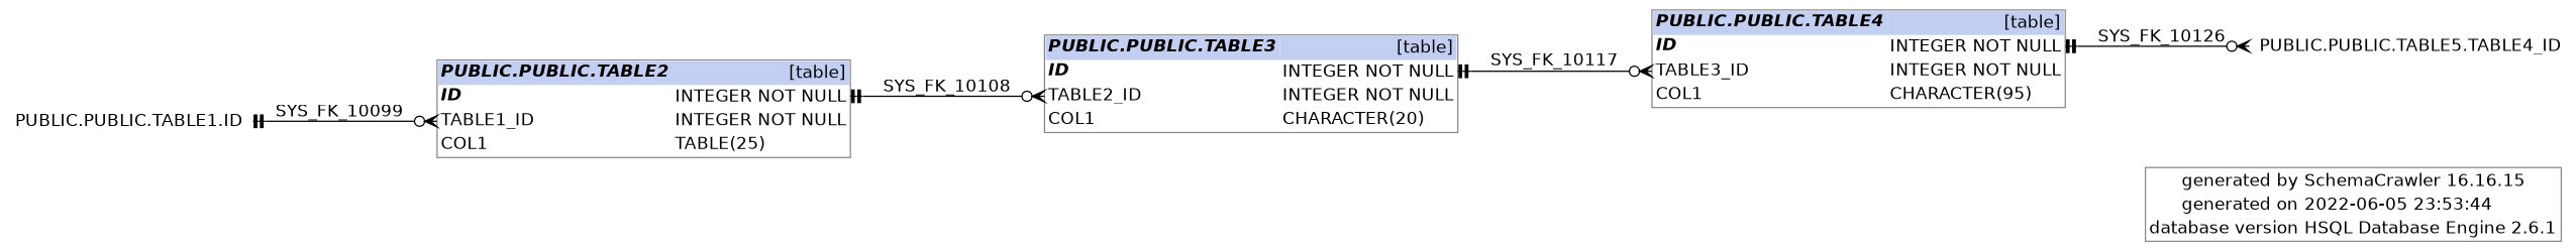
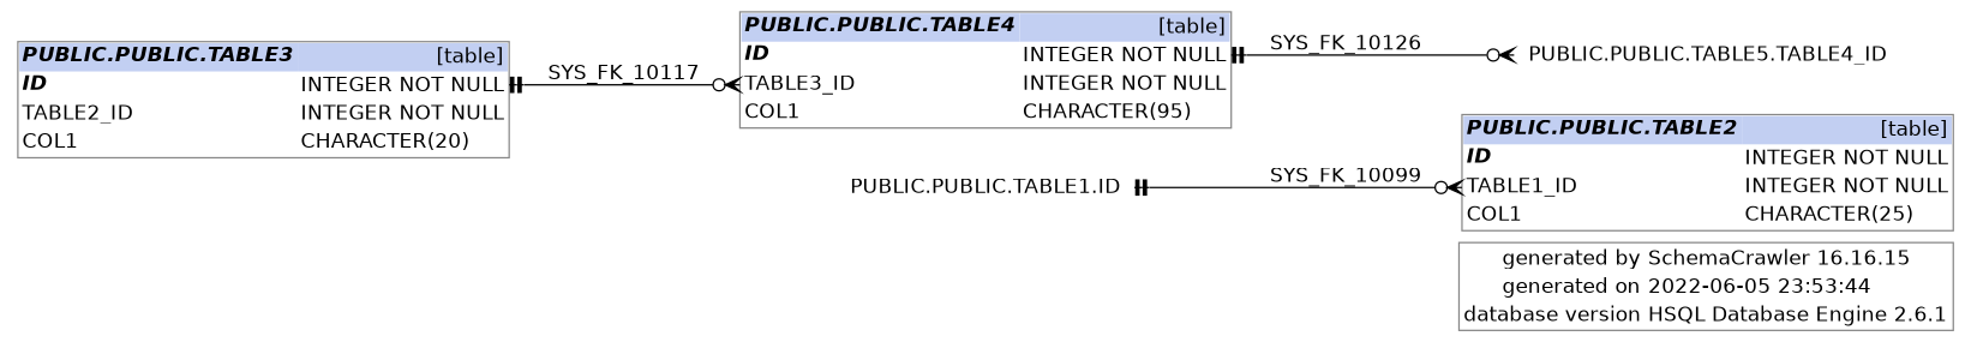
  digraph {
    fontname=Helvetica
    label=<       <table border="1" cellborder="0" cellspacing="0" color="#888888"> 	<tr> 		<td align='right'>generated by</td> 		<td align='left'>SchemaCrawler 16.16.15</td> 	</tr> 	<tr> 		<td align='right'>generated on</td> 		<td align='left'>2022-06-05 23:53:44</td> 	</tr> 	<tr> 		<td align='right'>database version</td> 		<td align='left'>HSQL Database Engine 2.6.1</td> 	</tr>       </table>     >
    labeljust=r
    rankdir=RL
    node [fontname=Helvetica shape=none]
    edge [arrowhead=teetee arrowtail=crowodot dir=both fontname=Helvetica style=solid]
-   n1 [label=<       <table border="1" cellborder="0" cellspacing="0" color="#888888"> 	<tr> 		<td colspan='2' bgcolor='#C2CFF2' align='left'><b><i>PUBLIC.PUBLIC.TABLE2</i></b></td> 		<td bgcolor='#C2CFF2' align='right'>[table]</td> 	</tr> 	<tr> 		<td port='id_46603bf8.start' align='left'><b><i>ID</i></b></td> 		<td align='left'> </td> 		<td port='id_46603bf8.end' align='left'>INTEGER NOT NULL</td> 	</tr> 	<tr> 		<td port='table1_id_75f0a374.start' align='left'>TABLE1_ID</td> 		<td align='left'> </td> 		<td port='table1_id_75f0a374.end' align='left'>INTEGER NOT NULL</td> 	</tr> 	<tr> 		<td port='col1_467fd9ae.start' align='left'>COL1</td> 		<td align='left'> </td> 		<td port='col1_467fd9ae.end' align='left'>TABLE(25)</td> 	</tr>       </table>     >]
+   n1 [label=<       <table border="1" cellborder="0" cellspacing="0" color="#888888"> 	<tr> 		<td colspan='2' bgcolor='#C2CFF2' align='left'><b><i>PUBLIC.PUBLIC.TABLE2</i></b></td> 		<td bgcolor='#C2CFF2' align='right'>[table]</td> 	</tr> 	<tr> 		<td port='id_46603bf8.start' align='left'><b><i>ID</i></b></td> 		<td align='left'> </td> 		<td port='id_46603bf8.end' align='left'>INTEGER NOT NULL</td> 	</tr> 	<tr> 		<td port='table1_id_75f0a374.start' align='left'>TABLE1_ID</td> 		<td align='left'> </td> 		<td port='table1_id_75f0a374.end' align='left'>INTEGER NOT NULL</td> 	</tr> 	<tr> 		<td port='col1_467fd9ae.start' align='left'>COL1</td> 		<td align='left'> </td> 		<td port='col1_467fd9ae.end' align='left'>CHARACTER(25)</td> 	</tr>       </table>     >]
    n2 [label=<PUBLIC.PUBLIC.TABLE1.ID>]
    n3 [label=<       <table border="1" cellborder="0" cellspacing="0" color="#888888"> 	<tr> 		<td colspan='2' bgcolor='#C2CFF2' align='left'><b><i>PUBLIC.PUBLIC.TABLE3</i></b></td> 		<td bgcolor='#C2CFF2' align='right'>[table]</td> 	</tr> 	<tr> 		<td port='id_46603c17.start' align='left'><b><i>ID</i></b></td> 		<td align='left'> </td> 		<td port='id_46603c17.end' align='left'>INTEGER NOT NULL</td> 	</tr> 	<tr> 		<td port='table2_id_75f117f2.start' align='left'>TABLE2_ID</td> 		<td align='left'> </td> 		<td port='table2_id_75f117f2.end' align='left'>INTEGER NOT NULL</td> 	</tr> 	<tr> 		<td port='col1_467fd9cd.start' align='left'>COL1</td> 		<td align='left'> </td> 		<td port='col1_467fd9cd.end' align='left'>CHARACTER(20)</td> 	</tr>       </table>     >]
    n4 [label=<       <table border="1" cellborder="0" cellspacing="0" color="#888888"> 	<tr> 		<td colspan='2' bgcolor='#C2CFF2' align='left'><b><i>PUBLIC.PUBLIC.TABLE4</i></b></td> 		<td bgcolor='#C2CFF2' align='right'>[table]</td> 	</tr> 	<tr> 		<td port='id_46603c36.start' align='left'><b><i>ID</i></b></td> 		<td align='left'> </td> 		<td port='id_46603c36.end' align='left'>INTEGER NOT NULL</td> 	</tr> 	<tr> 		<td port='table3_id_75f18c70.start' align='left'>TABLE3_ID</td> 		<td align='left'> </td> 		<td port='table3_id_75f18c70.end' align='left'>INTEGER NOT NULL</td> 	</tr> 	<tr> 		<td port='col1_467fd9ec.start' align='left'>COL1</td> 		<td align='left'> </td> 		<td port='col1_467fd9ec.end' align='left'>CHARACTER(95)</td> 	</tr>       </table>     >]
    n5 [label=<PUBLIC.PUBLIC.TABLE5.TABLE4_ID>]
    n1 -> n2 [headport=e label=<SYS_FK_10099> tailport="table1_id_75f0a374.start:w"]
-   n3 -> n1 [headport="id_46603bf8.end:e" label=<SYS_FK_10108> tailport="table2_id_75f117f2.start:w"]
    n4 -> n3 [headport="id_46603c17.end:e" label=<SYS_FK_10117> tailport="table3_id_75f18c70.start:w"]
    n5 -> n4 [headport="id_46603c36.end:e" label=<SYS_FK_10126> tailport=w]
  }
